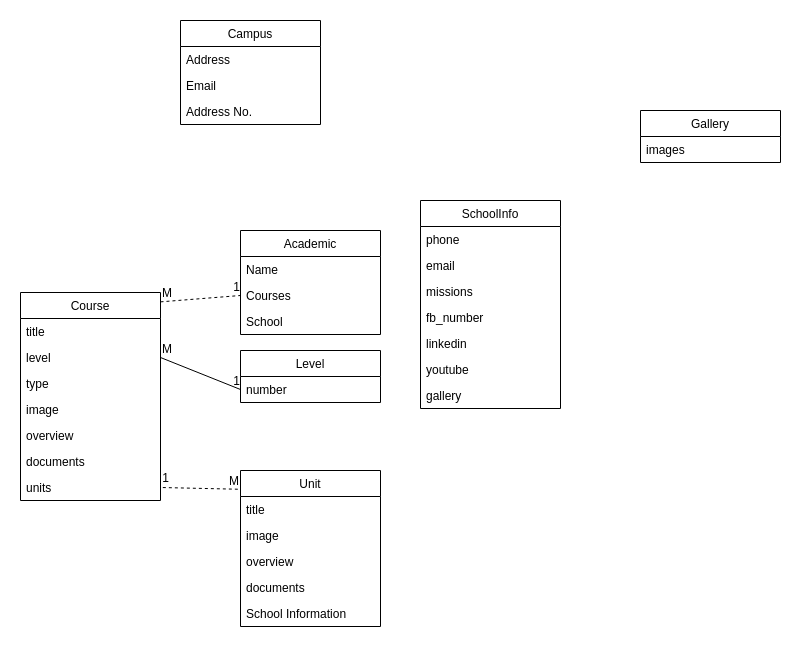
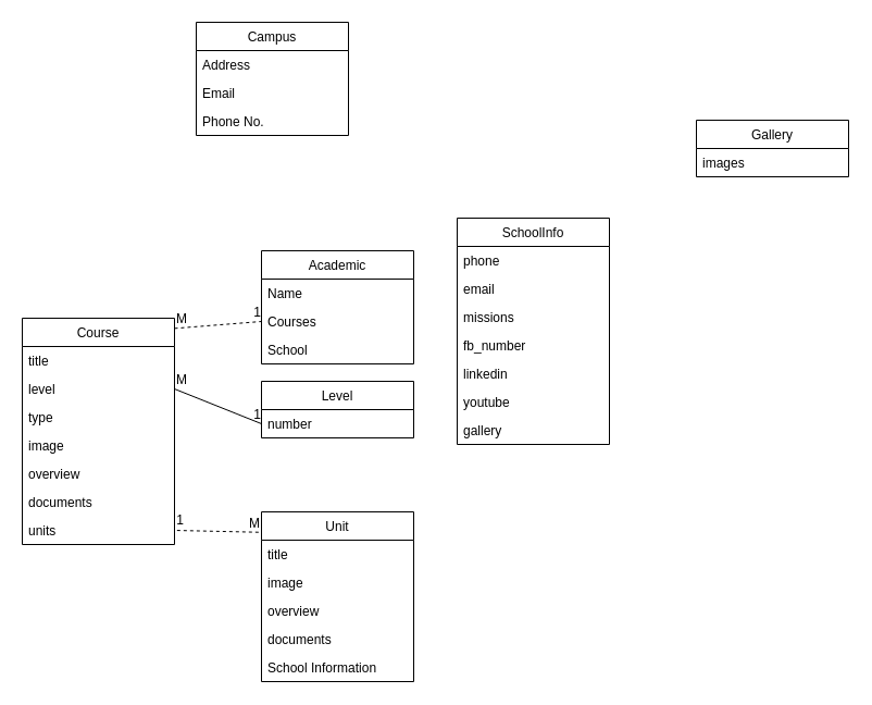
  <mxCell id="0" />
  <mxCell id="1" parent="0" />
  <mxCell id="2" value="Course" style="swimlane;fontStyle=0;childLayout=stackLayout;horizontal=1;startSize=26;fillColor=none;horizontalStack=0;resizeParent=1;resizeParentMax=0;resizeLast=0;collapsible=1;marginBottom=0;" parent="1" vertex="1"><mxGeometry x="20" y="292" width="140" height="208" as="geometry" /></mxCell>
  <mxCell id="3" value="title" style="text;strokeColor=none;fillColor=none;align=left;verticalAlign=top;spacingLeft=4;spacingRight=4;overflow=hidden;rotatable=0;points=[[0,0.5],[1,0.5]];portConstraint=eastwest;" parent="2" vertex="1"><mxGeometry y="26" width="140" height="26" as="geometry" /></mxCell>
  <mxCell id="4" value="level" style="text;strokeColor=none;fillColor=none;align=left;verticalAlign=top;spacingLeft=4;spacingRight=4;overflow=hidden;rotatable=0;points=[[0,0.5],[1,0.5]];portConstraint=eastwest;" parent="2" vertex="1"><mxGeometry y="52" width="140" height="26" as="geometry" /></mxCell>
  <mxCell id="5" value="type" style="text;strokeColor=none;fillColor=none;align=left;verticalAlign=top;spacingLeft=4;spacingRight=4;overflow=hidden;rotatable=0;points=[[0,0.5],[1,0.5]];portConstraint=eastwest;" parent="2" vertex="1"><mxGeometry y="78" width="140" height="26" as="geometry" /></mxCell>
  <mxCell id="6" value="image" style="text;strokeColor=none;fillColor=none;align=left;verticalAlign=top;spacingLeft=4;spacingRight=4;overflow=hidden;rotatable=0;points=[[0,0.5],[1,0.5]];portConstraint=eastwest;" parent="2" vertex="1"><mxGeometry y="104" width="140" height="26" as="geometry" /></mxCell>
  <mxCell id="7" value="overview" style="text;strokeColor=none;fillColor=none;align=left;verticalAlign=top;spacingLeft=4;spacingRight=4;overflow=hidden;rotatable=0;points=[[0,0.5],[1,0.5]];portConstraint=eastwest;" parent="2" vertex="1"><mxGeometry y="130" width="140" height="26" as="geometry" /></mxCell>
  <mxCell id="8" value="documents" style="text;strokeColor=none;fillColor=none;align=left;verticalAlign=top;spacingLeft=4;spacingRight=4;overflow=hidden;rotatable=0;points=[[0,0.5],[1,0.5]];portConstraint=eastwest;" parent="2" vertex="1"><mxGeometry y="156" width="140" height="26" as="geometry" /></mxCell>
  <mxCell id="9" value="units" style="text;strokeColor=none;fillColor=none;align=left;verticalAlign=top;spacingLeft=4;spacingRight=4;overflow=hidden;rotatable=0;points=[[0,0.5],[1,0.5]];portConstraint=eastwest;" parent="2" vertex="1"><mxGeometry y="182" width="140" height="26" as="geometry" /></mxCell>
  <mxCell id="10" value="Level" style="swimlane;fontStyle=0;childLayout=stackLayout;horizontal=1;startSize=26;fillColor=none;horizontalStack=0;resizeParent=1;resizeParentMax=0;resizeLast=0;collapsible=1;marginBottom=0;" parent="1" vertex="1"><mxGeometry x="240" y="350" width="140" height="52" as="geometry" /></mxCell>
  <mxCell id="11" value="number" style="text;strokeColor=none;fillColor=none;align=left;verticalAlign=top;spacingLeft=4;spacingRight=4;overflow=hidden;rotatable=0;points=[[0,0.5],[1,0.5]];portConstraint=eastwest;" parent="10" vertex="1"><mxGeometry y="26" width="140" height="26" as="geometry" /></mxCell>
  <mxCell id="12" value="" style="endArrow=none;html=1;rounded=0;entryX=0;entryY=0.5;entryDx=0;entryDy=0;exitX=1;exitY=0.5;exitDx=0;exitDy=0;" parent="1" source="4" target="11" edge="1"><mxGeometry relative="1" as="geometry"><mxPoint x="220" y="59" as="sourcePoint" /><mxPoint x="500" y="210" as="targetPoint" /></mxGeometry></mxCell>
  <mxCell id="13" value="M" style="resizable=0;html=1;align=left;verticalAlign=bottom;" parent="12" connectable="0" vertex="1"><mxGeometry x="-1" relative="1" as="geometry" /></mxCell>
  <mxCell id="14" value="1" style="resizable=0;html=1;align=right;verticalAlign=bottom;" parent="12" connectable="0" vertex="1"><mxGeometry x="1" relative="1" as="geometry" /></mxCell>
  <mxCell id="15" value="SchoolInfo" style="swimlane;fontStyle=0;childLayout=stackLayout;horizontal=1;startSize=26;fillColor=none;horizontalStack=0;resizeParent=1;resizeParentMax=0;resizeLast=0;collapsible=1;marginBottom=0;" parent="1" vertex="1"><mxGeometry x="420" y="200" width="140" height="208" as="geometry" /></mxCell>
  <mxCell id="16" value="phone" style="text;strokeColor=none;fillColor=none;align=left;verticalAlign=top;spacingLeft=4;spacingRight=4;overflow=hidden;rotatable=0;points=[[0,0.5],[1,0.5]];portConstraint=eastwest;" parent="15" vertex="1"><mxGeometry y="26" width="140" height="26" as="geometry" /></mxCell>
  <mxCell id="17" value="email" style="text;strokeColor=none;fillColor=none;align=left;verticalAlign=top;spacingLeft=4;spacingRight=4;overflow=hidden;rotatable=0;points=[[0,0.5],[1,0.5]];portConstraint=eastwest;" parent="15" vertex="1"><mxGeometry y="52" width="140" height="26" as="geometry" /></mxCell>
  <mxCell id="18" value="missions" style="text;strokeColor=none;fillColor=none;align=left;verticalAlign=top;spacingLeft=4;spacingRight=4;overflow=hidden;rotatable=0;points=[[0,0.5],[1,0.5]];portConstraint=eastwest;" parent="15" vertex="1"><mxGeometry y="78" width="140" height="26" as="geometry" /></mxCell>
  <mxCell id="19" value="fb_number" style="text;strokeColor=none;fillColor=none;align=left;verticalAlign=top;spacingLeft=4;spacingRight=4;overflow=hidden;rotatable=0;points=[[0,0.5],[1,0.5]];portConstraint=eastwest;" parent="15" vertex="1"><mxGeometry y="104" width="140" height="26" as="geometry" /></mxCell>
  <mxCell id="20" value="linkedin" style="text;strokeColor=none;fillColor=none;align=left;verticalAlign=top;spacingLeft=4;spacingRight=4;overflow=hidden;rotatable=0;points=[[0,0.5],[1,0.5]];portConstraint=eastwest;" parent="15" vertex="1"><mxGeometry y="130" width="140" height="26" as="geometry" /></mxCell>
  <mxCell id="21" value="youtube" style="text;strokeColor=none;fillColor=none;align=left;verticalAlign=top;spacingLeft=4;spacingRight=4;overflow=hidden;rotatable=0;points=[[0,0.5],[1,0.5]];portConstraint=eastwest;" parent="15" vertex="1"><mxGeometry y="156" width="140" height="26" as="geometry" /></mxCell>
  <mxCell id="22" value="gallery" style="text;strokeColor=none;fillColor=none;align=left;verticalAlign=top;spacingLeft=4;spacingRight=4;overflow=hidden;rotatable=0;points=[[0,0.5],[1,0.5]];portConstraint=eastwest;" parent="15" vertex="1"><mxGeometry y="182" width="140" height="26" as="geometry" /></mxCell>
  <mxCell id="23" value="Unit" style="swimlane;fontStyle=0;childLayout=stackLayout;horizontal=1;startSize=26;fillColor=none;horizontalStack=0;resizeParent=1;resizeParentMax=0;resizeLast=0;collapsible=1;marginBottom=0;" parent="1" vertex="1"><mxGeometry x="240" y="470" width="140" height="156" as="geometry" /></mxCell>
  <mxCell id="24" value="title" style="text;strokeColor=none;fillColor=none;align=left;verticalAlign=top;spacingLeft=4;spacingRight=4;overflow=hidden;rotatable=0;points=[[0,0.5],[1,0.5]];portConstraint=eastwest;" parent="23" vertex="1"><mxGeometry y="26" width="140" height="26" as="geometry" /></mxCell>
  <mxCell id="25" value="image" style="text;strokeColor=none;fillColor=none;align=left;verticalAlign=top;spacingLeft=4;spacingRight=4;overflow=hidden;rotatable=0;points=[[0,0.5],[1,0.5]];portConstraint=eastwest;" parent="23" vertex="1"><mxGeometry y="52" width="140" height="26" as="geometry" /></mxCell>
  <mxCell id="26" value="overview" style="text;strokeColor=none;fillColor=none;align=left;verticalAlign=top;spacingLeft=4;spacingRight=4;overflow=hidden;rotatable=0;points=[[0,0.5],[1,0.5]];portConstraint=eastwest;" parent="23" vertex="1"><mxGeometry y="78" width="140" height="26" as="geometry" /></mxCell>
  <mxCell id="27" value="documents" style="text;strokeColor=none;fillColor=none;align=left;verticalAlign=top;spacingLeft=4;spacingRight=4;overflow=hidden;rotatable=0;points=[[0,0.5],[1,0.5]];portConstraint=eastwest;" parent="23" vertex="1"><mxGeometry y="104" width="140" height="26" as="geometry" /></mxCell>
  <mxCell id="28" value="School Information" style="text;strokeColor=none;fillColor=none;align=left;verticalAlign=top;spacingLeft=4;spacingRight=4;overflow=hidden;rotatable=0;points=[[0,0.5],[1,0.5]];portConstraint=eastwest;" parent="23" vertex="1"><mxGeometry y="130" width="140" height="26" as="geometry" /></mxCell>
  <mxCell id="29" value="" style="endArrow=none;html=1;rounded=0;entryX=1;entryY=0.5;entryDx=0;entryDy=0;exitX=-0.019;exitY=0.12;exitDx=0;exitDy=0;exitPerimeter=0;dashed=1;" parent="1" source="23" target="9" edge="1"><mxGeometry relative="1" as="geometry"><mxPoint x="330" y="295" as="sourcePoint" /><mxPoint x="450" y="299" as="targetPoint" /></mxGeometry></mxCell>
  <mxCell id="30" value="M" style="resizable=0;html=1;align=left;verticalAlign=bottom;" parent="29" connectable="0" vertex="1"><mxGeometry x="-1" relative="1" as="geometry"><mxPoint x="-10" as="offset" /></mxGeometry></mxCell>
  <mxCell id="31" value="1" style="resizable=0;html=1;align=right;verticalAlign=bottom;" parent="29" connectable="0" vertex="1"><mxGeometry x="1" relative="1" as="geometry"><mxPoint x="9" y="-1" as="offset" /></mxGeometry></mxCell>
  <mxCell id="32" value="Campus" style="swimlane;fontStyle=0;childLayout=stackLayout;horizontal=1;startSize=26;fillColor=none;horizontalStack=0;resizeParent=1;resizeParentMax=0;resizeLast=0;collapsible=1;marginBottom=0;" parent="1" vertex="1"><mxGeometry x="180" y="20" width="140" height="104" as="geometry" /></mxCell>
  <mxCell id="33" value="Address" style="text;strokeColor=none;fillColor=none;align=left;verticalAlign=top;spacingLeft=4;spacingRight=4;overflow=hidden;rotatable=0;points=[[0,0.5],[1,0.5]];portConstraint=eastwest;" parent="32" vertex="1"><mxGeometry y="26" width="140" height="26" as="geometry" /></mxCell>
  <mxCell id="34" value="Email" style="text;strokeColor=none;fillColor=none;align=left;verticalAlign=top;spacingLeft=4;spacingRight=4;overflow=hidden;rotatable=0;points=[[0,0.5],[1,0.5]];portConstraint=eastwest;" parent="32" vertex="1"><mxGeometry y="52" width="140" height="26" as="geometry" /></mxCell>
- <mxCell id="35" value="Address No." style="text;strokeColor=none;fillColor=none;align=left;verticalAlign=top;spacingLeft=4;spacingRight=4;overflow=hidden;rotatable=0;points=[[0,0.5],[1,0.5]];portConstraint=eastwest;" parent="32" vertex="1"><mxGeometry y="78" width="140" height="26" as="geometry" /></mxCell>
+ <mxCell id="35" value="Phone No." style="text;strokeColor=none;fillColor=none;align=left;verticalAlign=top;spacingLeft=4;spacingRight=4;overflow=hidden;rotatable=0;points=[[0,0.5],[1,0.5]];portConstraint=eastwest;" parent="32" vertex="1"><mxGeometry y="78" width="140" height="26" as="geometry" /></mxCell>
  <mxCell id="36" value="Gallery" style="swimlane;fontStyle=0;childLayout=stackLayout;horizontal=1;startSize=26;fillColor=none;horizontalStack=0;resizeParent=1;resizeParentMax=0;resizeLast=0;collapsible=1;marginBottom=0;" parent="1" vertex="1"><mxGeometry x="640" y="110" width="140" height="52" as="geometry" /></mxCell>
  <mxCell id="37" value="images" style="text;strokeColor=none;fillColor=none;align=left;verticalAlign=top;spacingLeft=4;spacingRight=4;overflow=hidden;rotatable=0;points=[[0,0.5],[1,0.5]];portConstraint=eastwest;" parent="36" vertex="1"><mxGeometry y="26" width="140" height="26" as="geometry" /></mxCell>
  <mxCell id="38" value="Academic" style="swimlane;fontStyle=0;childLayout=stackLayout;horizontal=1;startSize=26;fillColor=none;horizontalStack=0;resizeParent=1;resizeParentMax=0;resizeLast=0;collapsible=1;marginBottom=0;" parent="1" vertex="1"><mxGeometry x="240" y="230" width="140" height="104" as="geometry" /></mxCell>
  <mxCell id="39" value="Name" style="text;strokeColor=none;fillColor=none;align=left;verticalAlign=top;spacingLeft=4;spacingRight=4;overflow=hidden;rotatable=0;points=[[0,0.5],[1,0.5]];portConstraint=eastwest;" parent="38" vertex="1"><mxGeometry y="26" width="140" height="26" as="geometry" /></mxCell>
  <mxCell id="40" value="Courses" style="text;strokeColor=none;fillColor=none;align=left;verticalAlign=top;spacingLeft=4;spacingRight=4;overflow=hidden;rotatable=0;points=[[0,0.5],[1,0.5]];portConstraint=eastwest;" parent="38" vertex="1"><mxGeometry y="52" width="140" height="26" as="geometry" /></mxCell>
  <mxCell id="41" value="School" style="text;strokeColor=none;fillColor=none;align=left;verticalAlign=top;spacingLeft=4;spacingRight=4;overflow=hidden;rotatable=0;points=[[0,0.5],[1,0.5]];portConstraint=eastwest;" parent="38" vertex="1"><mxGeometry y="78" width="140" height="26" as="geometry" /></mxCell>
  <mxCell id="42" value="" style="endArrow=none;html=1;rounded=0;exitX=1;exitY=0.045;exitDx=0;exitDy=0;exitPerimeter=0;entryX=0;entryY=0.5;entryDx=0;entryDy=0;dashed=1;" parent="1" source="2" target="40" edge="1"><mxGeometry relative="1" as="geometry"><mxPoint x="330" y="240" as="sourcePoint" /><mxPoint x="450" y="229" as="targetPoint" /></mxGeometry></mxCell>
  <mxCell id="43" value="M" style="resizable=0;html=1;align=left;verticalAlign=bottom;" parent="42" connectable="0" vertex="1"><mxGeometry x="-1" relative="1" as="geometry" /></mxCell>
  <mxCell id="44" value="1" style="resizable=0;html=1;align=right;verticalAlign=bottom;" parent="42" connectable="0" vertex="1"><mxGeometry x="1" relative="1" as="geometry" /></mxCell>
